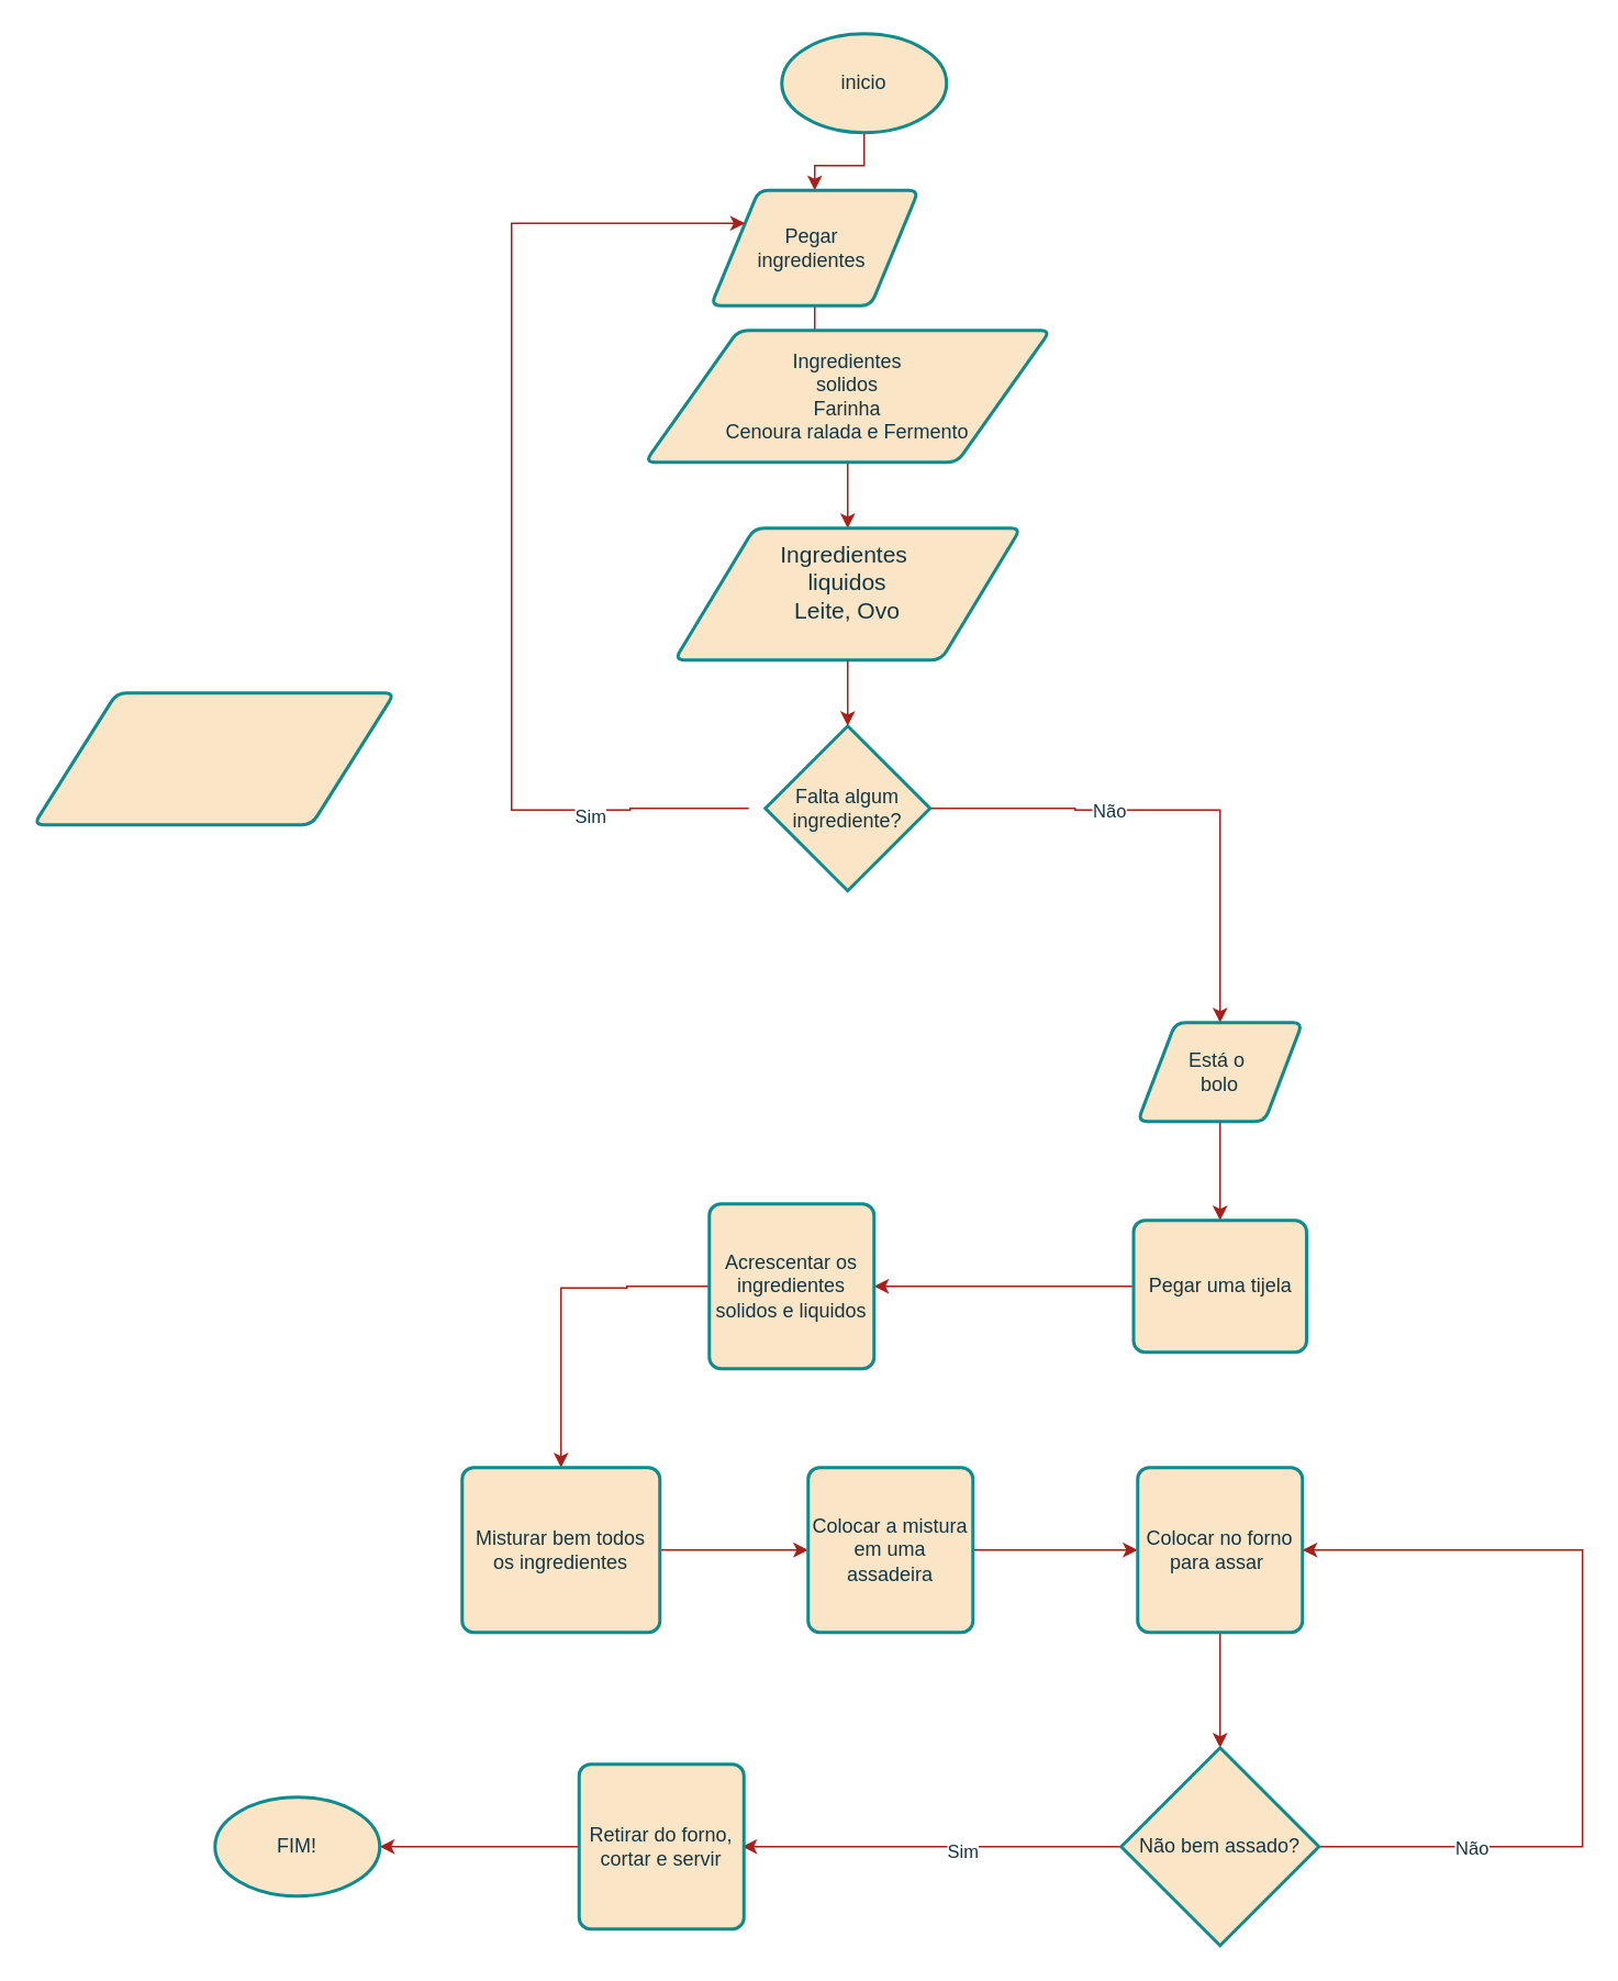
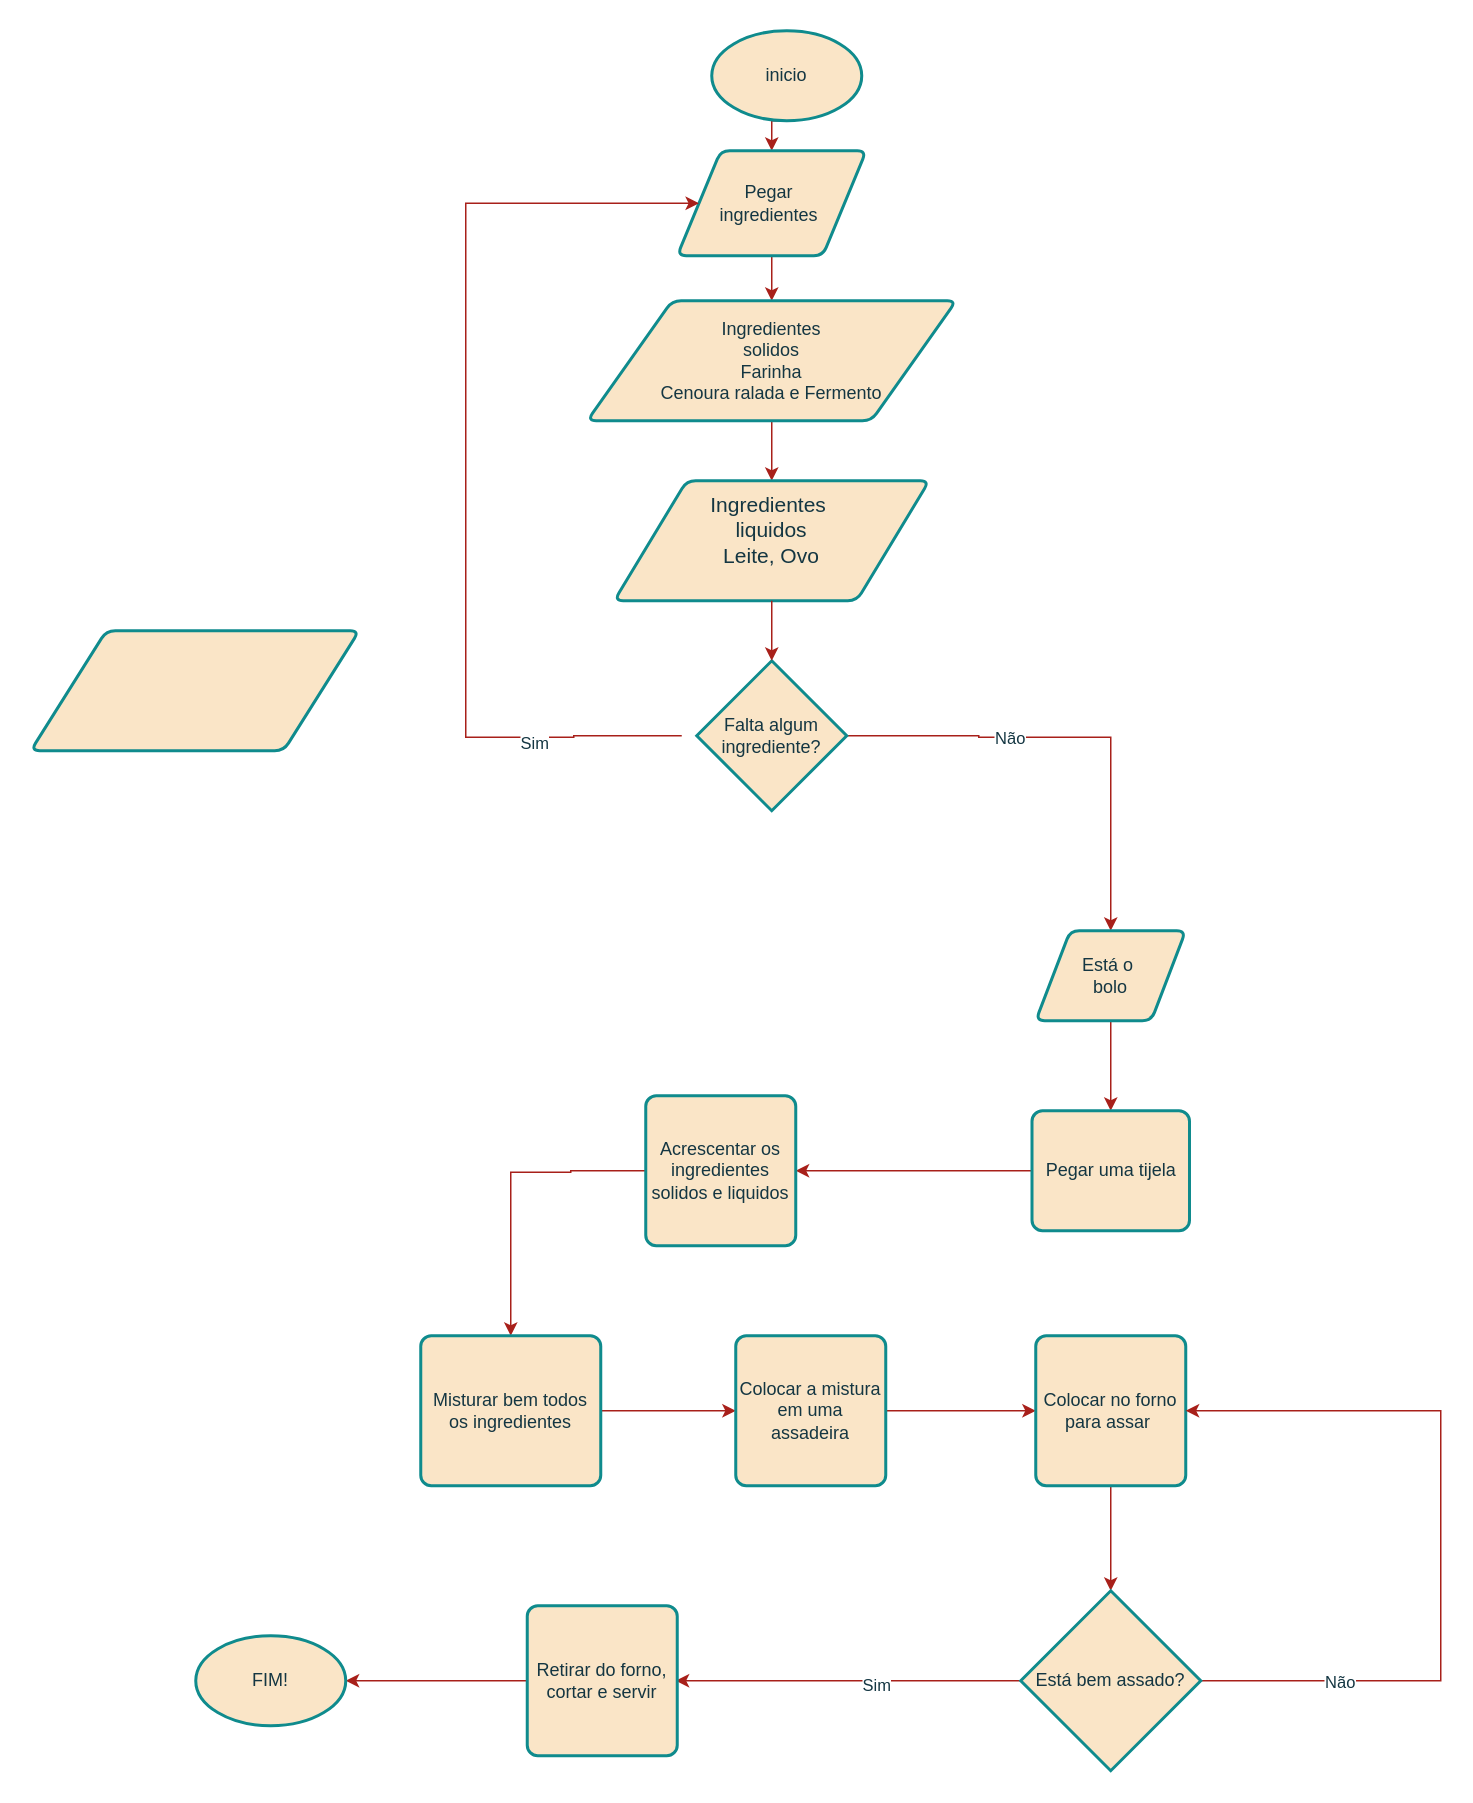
  <mxCell id="0" />
  <mxCell id="1" parent="0" />
  <mxCell id="2" style="edgeStyle=orthogonalEdgeStyle;rounded=0;orthogonalLoop=1;jettySize=auto;html=1;exitX=0.5;exitY=1;exitDx=0;exitDy=0;exitPerimeter=0;entryX=0.5;entryY=0;entryDx=0;entryDy=0;strokeColor=#A8201A;fontColor=#143642;fillColor=#FAE5C7;" edge="1" parent="1" source="3" target="5"><mxGeometry relative="1" as="geometry" /></mxCell>
  <mxCell id="3" value="inicio" style="strokeWidth=2;html=1;shape=mxgraph.flowchart.start_1;whiteSpace=wrap;labelBackgroundColor=none;fillColor=#FAE5C7;strokeColor=#0F8B8D;fontColor=#143642;" vertex="1" parent="1"><mxGeometry x="474" y="20" width="100" height="60" as="geometry" /></mxCell>
  <mxCell id="4" style="edgeStyle=orthogonalEdgeStyle;rounded=0;orthogonalLoop=1;jettySize=auto;html=1;entryX=0.5;entryY=0;entryDx=0;entryDy=0;strokeColor=#A8201A;fontColor=#143642;fillColor=#FAE5C7;" edge="1" parent="1" source="5" target="7"><mxGeometry relative="1" as="geometry" /></mxCell>
- <mxCell id="5" value="Pegar&amp;nbsp;&lt;br&gt;ingredientes&amp;nbsp;" style="shape=parallelogram;html=1;strokeWidth=2;perimeter=parallelogramPerimeter;whiteSpace=wrap;rounded=1;arcSize=12;size=0.23;labelBackgroundColor=none;fillColor=#FAE5C7;strokeColor=#0F8B8D;fontColor=#143642;" vertex="1" parent="1"><mxGeometry x="431" y="115" width="126" height="70" as="geometry" /></mxCell>
+ <mxCell id="5" value="Pegar&amp;nbsp;&lt;br&gt;ingredientes&amp;nbsp;" style="shape=parallelogram;html=1;strokeWidth=2;perimeter=parallelogramPerimeter;whiteSpace=wrap;rounded=1;arcSize=12;size=0.23;labelBackgroundColor=none;fillColor=#FAE5C7;strokeColor=#0F8B8D;fontColor=#143642;" vertex="1" parent="1"><mxGeometry x="451" y="100" width="126" height="70" as="geometry" /></mxCell>
  <mxCell id="6" style="edgeStyle=orthogonalEdgeStyle;rounded=0;orthogonalLoop=1;jettySize=auto;html=1;entryX=0.5;entryY=0;entryDx=0;entryDy=0;strokeColor=#A8201A;fontColor=#143642;fillColor=#FAE5C7;" edge="1" parent="1" source="7" target="8"><mxGeometry relative="1" as="geometry" /></mxCell>
  <mxCell id="7" value="Ingredientes&lt;div&gt;solidos&lt;br&gt;Farinha&lt;br&gt;Cenoura ralada e Fermento&lt;br&gt;&lt;/div&gt;" style="shape=parallelogram;html=1;strokeWidth=2;perimeter=parallelogramPerimeter;whiteSpace=wrap;rounded=1;arcSize=12;size=0.23;labelBackgroundColor=none;fillColor=#FAE5C7;strokeColor=#0F8B8D;fontColor=#143642;" vertex="1" parent="1"><mxGeometry x="391" y="200" width="246" height="80" as="geometry" /></mxCell>
  <mxCell id="8" value="&lt;font style=&quot;font-size: 14px;&quot;&gt;Ingredientes&amp;nbsp;&lt;br&gt;liquidos&lt;br&gt;Leite, Ovo&lt;/font&gt;&lt;div&gt;&lt;br&gt;&lt;/div&gt;" style="shape=parallelogram;html=1;strokeWidth=2;perimeter=parallelogramPerimeter;whiteSpace=wrap;rounded=1;arcSize=12;size=0.23;labelBackgroundColor=none;fillColor=#FAE5C7;strokeColor=#0F8B8D;fontColor=#143642;" vertex="1" parent="1"><mxGeometry x="409" y="320" width="210" height="80" as="geometry" /></mxCell>
  <mxCell id="9" value="" style="shape=parallelogram;html=1;strokeWidth=2;perimeter=parallelogramPerimeter;whiteSpace=wrap;rounded=1;arcSize=12;size=0.23;labelBackgroundColor=none;fillColor=#FAE5C7;strokeColor=#0F8B8D;fontColor=#143642;" vertex="1" parent="1"><mxGeometry x="20" y="420" width="219" height="80" as="geometry" /></mxCell>
  <mxCell id="10" style="edgeStyle=orthogonalEdgeStyle;rounded=0;orthogonalLoop=1;jettySize=auto;html=1;strokeColor=#A8201A;fontColor=#143642;fillColor=#FAE5C7;" edge="1" parent="1" source="14"><mxGeometry relative="1" as="geometry"><mxPoint x="740" y="620" as="targetPoint" /><Array as="points"><mxPoint x="652" y="490" /><mxPoint x="652" y="491" /></Array></mxGeometry></mxCell>
  <mxCell id="11" value="Não" style="edgeLabel;html=1;align=center;verticalAlign=middle;resizable=0;points=[];strokeColor=#0F8B8D;fontColor=#143642;fillColor=#FAE5C7;" vertex="1" connectable="0" parent="10"><mxGeometry x="-0.286" relative="1" as="geometry"><mxPoint as="offset" /></mxGeometry></mxCell>
  <mxCell id="12" style="edgeStyle=orthogonalEdgeStyle;rounded=0;orthogonalLoop=1;jettySize=auto;html=1;strokeColor=#A8201A;fontColor=#143642;fillColor=#FAE5C7;" edge="1" parent="1" target="5"><mxGeometry relative="1" as="geometry"><mxPoint x="310" y="110" as="targetPoint" /><mxPoint x="454" y="490" as="sourcePoint" /><Array as="points"><mxPoint x="382" y="490" /><mxPoint x="382" y="491" /><mxPoint x="310" y="491" /><mxPoint x="310" y="135" /></Array></mxGeometry></mxCell>
  <mxCell id="13" value="Sim" style="edgeLabel;html=1;align=center;verticalAlign=middle;resizable=0;points=[];strokeColor=#0F8B8D;fontColor=#143642;fillColor=#FAE5C7;" vertex="1" connectable="0" parent="12"><mxGeometry x="-0.696" y="3" relative="1" as="geometry"><mxPoint as="offset" /></mxGeometry></mxCell>
  <mxCell id="14" value="Falta algum&lt;br&gt;ingrediente?" style="strokeWidth=2;html=1;shape=mxgraph.flowchart.decision;whiteSpace=wrap;strokeColor=#0F8B8D;fontColor=#143642;fillColor=#FAE5C7;" vertex="1" parent="1"><mxGeometry x="464" y="440" width="100" height="100" as="geometry" /></mxCell>
  <mxCell id="15" style="edgeStyle=orthogonalEdgeStyle;rounded=0;orthogonalLoop=1;jettySize=auto;html=1;entryX=0.5;entryY=0;entryDx=0;entryDy=0;strokeColor=#A8201A;fontColor=#143642;fillColor=#FAE5C7;" edge="1" parent="1" source="16" target="19"><mxGeometry relative="1" as="geometry" /></mxCell>
  <mxCell id="16" value="Está o&amp;nbsp;&lt;br&gt;bolo" style="shape=parallelogram;html=1;strokeWidth=2;perimeter=parallelogramPerimeter;whiteSpace=wrap;rounded=1;arcSize=12;size=0.23;strokeColor=#0F8B8D;fontColor=#143642;fillColor=#FAE5C7;" vertex="1" parent="1"><mxGeometry x="690" y="620" width="100" height="60" as="geometry" /></mxCell>
  <mxCell id="17" style="edgeStyle=orthogonalEdgeStyle;rounded=0;orthogonalLoop=1;jettySize=auto;html=1;entryX=0.5;entryY=0;entryDx=0;entryDy=0;entryPerimeter=0;strokeColor=#A8201A;fontColor=#143642;fillColor=#FAE5C7;" edge="1" parent="1" source="8" target="14"><mxGeometry relative="1" as="geometry" /></mxCell>
  <mxCell id="18" style="edgeStyle=orthogonalEdgeStyle;rounded=0;orthogonalLoop=1;jettySize=auto;html=1;strokeColor=#A8201A;fontColor=#143642;fillColor=#FAE5C7;" edge="1" parent="1" source="19"><mxGeometry relative="1" as="geometry"><mxPoint x="530" y="780" as="targetPoint" /></mxGeometry></mxCell>
  <mxCell id="19" value="Pegar uma tijela" style="rounded=1;whiteSpace=wrap;html=1;absoluteArcSize=1;arcSize=14;strokeWidth=2;strokeColor=#0F8B8D;fontColor=#143642;fillColor=#FAE5C7;" vertex="1" parent="1"><mxGeometry x="687.5" y="740" width="105" height="80" as="geometry" /></mxCell>
  <mxCell id="20" style="edgeStyle=orthogonalEdgeStyle;rounded=0;orthogonalLoop=1;jettySize=auto;html=1;strokeColor=#A8201A;fontColor=#143642;fillColor=#FAE5C7;" edge="1" parent="1" source="21"><mxGeometry relative="1" as="geometry"><mxPoint x="340" y="890" as="targetPoint" /><Array as="points"><mxPoint x="380" y="780" /><mxPoint x="380" y="781" /><mxPoint x="340" y="781" /></Array></mxGeometry></mxCell>
  <mxCell id="21" value="Acrescentar os&lt;div&gt;ingredientes&lt;br&gt;solidos e liquidos&lt;/div&gt;" style="rounded=1;whiteSpace=wrap;html=1;absoluteArcSize=1;arcSize=14;strokeWidth=2;strokeColor=#0F8B8D;fontColor=#143642;fillColor=#FAE5C7;" vertex="1" parent="1"><mxGeometry x="430" y="730" width="100" height="100" as="geometry" /></mxCell>
  <mxCell id="22" style="edgeStyle=orthogonalEdgeStyle;rounded=0;orthogonalLoop=1;jettySize=auto;html=1;strokeColor=#A8201A;fontColor=#143642;fillColor=#FAE5C7;" edge="1" parent="1" source="23"><mxGeometry relative="1" as="geometry"><mxPoint x="490" y="940" as="targetPoint" /></mxGeometry></mxCell>
  <mxCell id="23" value="Misturar bem todos os ingredientes" style="rounded=1;whiteSpace=wrap;html=1;absoluteArcSize=1;arcSize=14;strokeWidth=2;strokeColor=#0F8B8D;fontColor=#143642;fillColor=#FAE5C7;" vertex="1" parent="1"><mxGeometry x="280" y="890" width="120" height="100" as="geometry" /></mxCell>
  <mxCell id="24" style="edgeStyle=orthogonalEdgeStyle;rounded=0;orthogonalLoop=1;jettySize=auto;html=1;strokeColor=#A8201A;fontColor=#143642;fillColor=#FAE5C7;" edge="1" parent="1" source="25"><mxGeometry relative="1" as="geometry"><mxPoint x="690" y="940" as="targetPoint" /></mxGeometry></mxCell>
  <mxCell id="25" value="Colocar a mistura em uma assadeira" style="rounded=1;whiteSpace=wrap;html=1;absoluteArcSize=1;arcSize=14;strokeWidth=2;strokeColor=#0F8B8D;fontColor=#143642;fillColor=#FAE5C7;" vertex="1" parent="1"><mxGeometry x="490" y="890" width="100" height="100" as="geometry" /></mxCell>
  <mxCell id="26" style="edgeStyle=orthogonalEdgeStyle;rounded=0;orthogonalLoop=1;jettySize=auto;html=1;strokeColor=#A8201A;fontColor=#143642;fillColor=#FAE5C7;" edge="1" parent="1" source="27"><mxGeometry relative="1" as="geometry"><mxPoint x="740" y="1060" as="targetPoint" /></mxGeometry></mxCell>
  <mxCell id="27" value="Colocar no forno para assar&amp;nbsp;" style="rounded=1;whiteSpace=wrap;html=1;absoluteArcSize=1;arcSize=14;strokeWidth=2;strokeColor=#0F8B8D;fontColor=#143642;fillColor=#FAE5C7;" vertex="1" parent="1"><mxGeometry x="690" y="890" width="100" height="100" as="geometry" /></mxCell>
  <mxCell id="28" style="edgeStyle=orthogonalEdgeStyle;rounded=0;orthogonalLoop=1;jettySize=auto;html=1;strokeColor=#A8201A;fontColor=#143642;fillColor=#FAE5C7;" edge="1" parent="1" source="32"><mxGeometry relative="1" as="geometry"><mxPoint x="450" y="1120" as="targetPoint" /></mxGeometry></mxCell>
  <mxCell id="29" value="Sim" style="edgeLabel;html=1;align=center;verticalAlign=middle;resizable=0;points=[];strokeColor=#0F8B8D;fontColor=#143642;fillColor=#FAE5C7;" vertex="1" connectable="0" parent="28"><mxGeometry x="-0.158" y="2" relative="1" as="geometry"><mxPoint as="offset" /></mxGeometry></mxCell>
  <mxCell id="30" style="edgeStyle=orthogonalEdgeStyle;rounded=0;orthogonalLoop=1;jettySize=auto;html=1;strokeColor=#A8201A;fontColor=#143642;fillColor=#FAE5C7;entryX=1;entryY=0.5;entryDx=0;entryDy=0;" edge="1" parent="1" source="32" target="27"><mxGeometry relative="1" as="geometry"><mxPoint x="960" y="940" as="targetPoint" /><Array as="points"><mxPoint x="960" y="1120" /><mxPoint x="960" y="940" /></Array></mxGeometry></mxCell>
  <mxCell id="31" value="Não" style="edgeLabel;html=1;align=center;verticalAlign=middle;resizable=0;points=[];strokeColor=#0F8B8D;fontColor=#143642;fillColor=#FAE5C7;" vertex="1" connectable="0" parent="30"><mxGeometry x="-0.639" relative="1" as="geometry"><mxPoint as="offset" /></mxGeometry></mxCell>
- <mxCell id="32" value="Não bem assado?" style="strokeWidth=2;html=1;shape=mxgraph.flowchart.decision;whiteSpace=wrap;strokeColor=#0F8B8D;fontColor=#143642;fillColor=#FAE5C7;" vertex="1" parent="1"><mxGeometry x="680" y="1060" width="120" height="120" as="geometry" /></mxCell>
+ <mxCell id="32" value="Está bem assado?" style="strokeWidth=2;html=1;shape=mxgraph.flowchart.decision;whiteSpace=wrap;strokeColor=#0F8B8D;fontColor=#143642;fillColor=#FAE5C7;" vertex="1" parent="1"><mxGeometry x="680" y="1060" width="120" height="120" as="geometry" /></mxCell>
  <mxCell id="33" style="edgeStyle=orthogonalEdgeStyle;rounded=0;orthogonalLoop=1;jettySize=auto;html=1;strokeColor=#A8201A;fontColor=#143642;fillColor=#FAE5C7;" edge="1" parent="1" source="34"><mxGeometry relative="1" as="geometry"><mxPoint x="230" y="1120" as="targetPoint" /></mxGeometry></mxCell>
  <mxCell id="34" value="Retirar do forno, cortar e servir" style="rounded=1;whiteSpace=wrap;html=1;absoluteArcSize=1;arcSize=14;strokeWidth=2;strokeColor=#0F8B8D;fontColor=#143642;fillColor=#FAE5C7;" vertex="1" parent="1"><mxGeometry x="351" y="1070" width="100" height="100" as="geometry" /></mxCell>
  <mxCell id="35" value="FIM!" style="strokeWidth=2;html=1;shape=mxgraph.flowchart.start_1;whiteSpace=wrap;strokeColor=#0F8B8D;fontColor=#143642;fillColor=#FAE5C7;" vertex="1" parent="1"><mxGeometry x="130" y="1090" width="100" height="60" as="geometry" /></mxCell>
